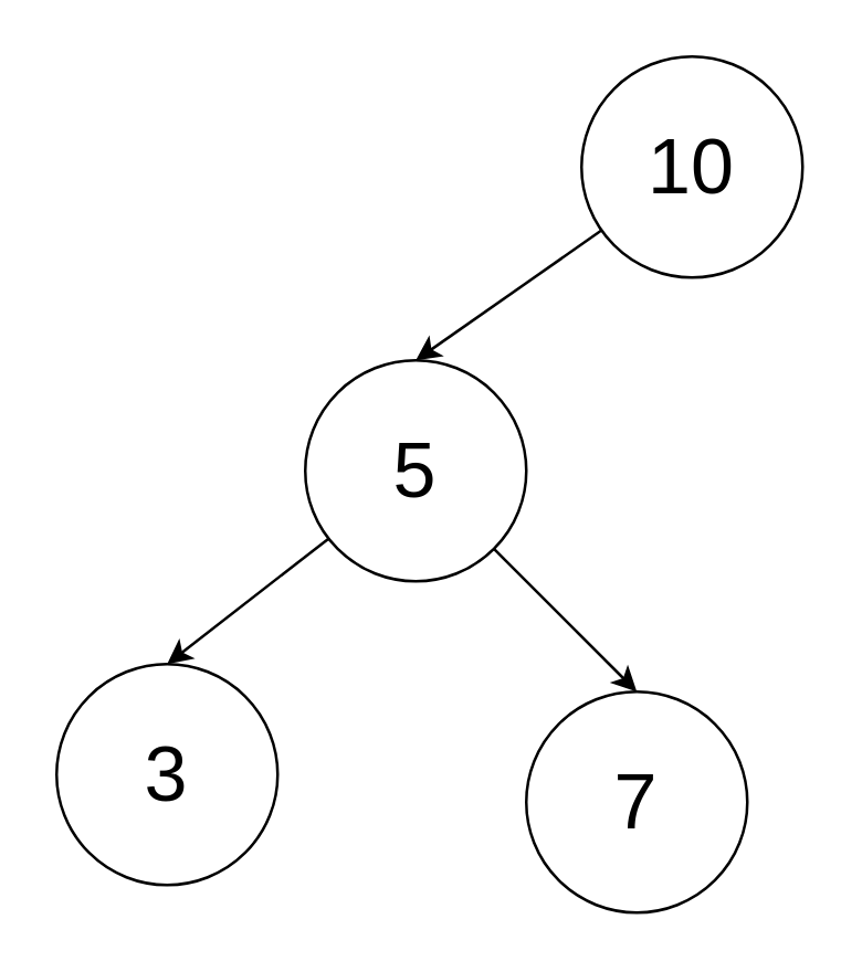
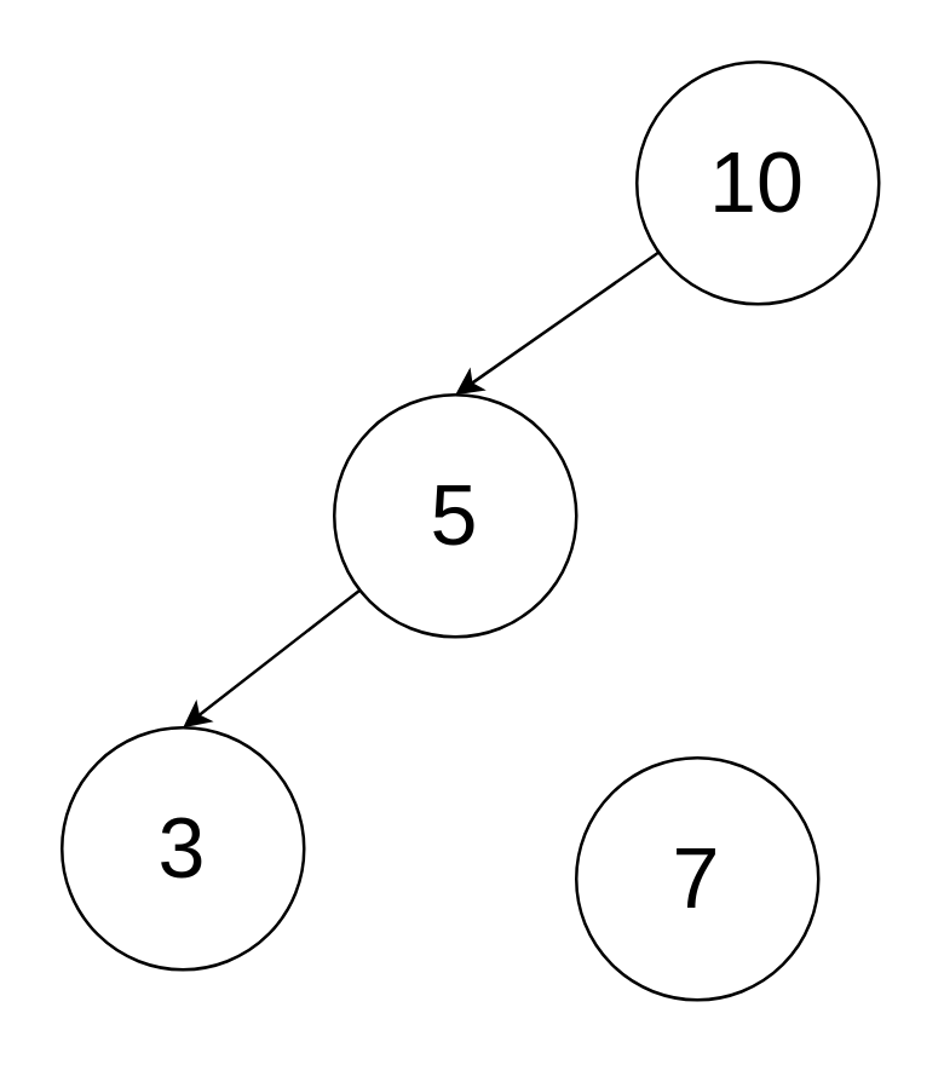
  <mxCell id="0" />
  <mxCell id="1" parent="0" />
  <mxCell id="2" style="edgeStyle=none;html=1;entryX=0.5;entryY=0;entryDx=0;entryDy=0;fontSize=28;" edge="1" parent="1" source="3" target="6"><mxGeometry relative="1" as="geometry" /></mxCell>
  <mxCell id="3" value="10" style="ellipse;whiteSpace=wrap;html=1;aspect=fixed;fontSize=28;" vertex="1" parent="1"><mxGeometry x="210" y="20" width="80" height="80" as="geometry" /></mxCell>
  <mxCell id="4" style="edgeStyle=none;html=1;entryX=0.5;entryY=0;entryDx=0;entryDy=0;fontSize=28;" edge="1" parent="1" source="6" target="7"><mxGeometry relative="1" as="geometry" /></mxCell>
- <mxCell id="5" style="edgeStyle=none;html=1;entryX=0.5;entryY=0;entryDx=0;entryDy=0;fontSize=28;" edge="1" parent="1" source="6" target="8"><mxGeometry relative="1" as="geometry" /></mxCell>
  <mxCell id="6" value="5" style="ellipse;whiteSpace=wrap;html=1;aspect=fixed;fontSize=28;" vertex="1" parent="1"><mxGeometry x="110" y="130" width="80" height="80" as="geometry" /></mxCell>
  <mxCell id="7" value="3" style="ellipse;whiteSpace=wrap;html=1;aspect=fixed;fontSize=28;" vertex="1" parent="1"><mxGeometry x="20" y="240" width="80" height="80" as="geometry" /></mxCell>
  <mxCell id="8" value="7" style="ellipse;whiteSpace=wrap;html=1;aspect=fixed;fontSize=28;" vertex="1" parent="1"><mxGeometry x="190" y="250" width="80" height="80" as="geometry" /></mxCell>
